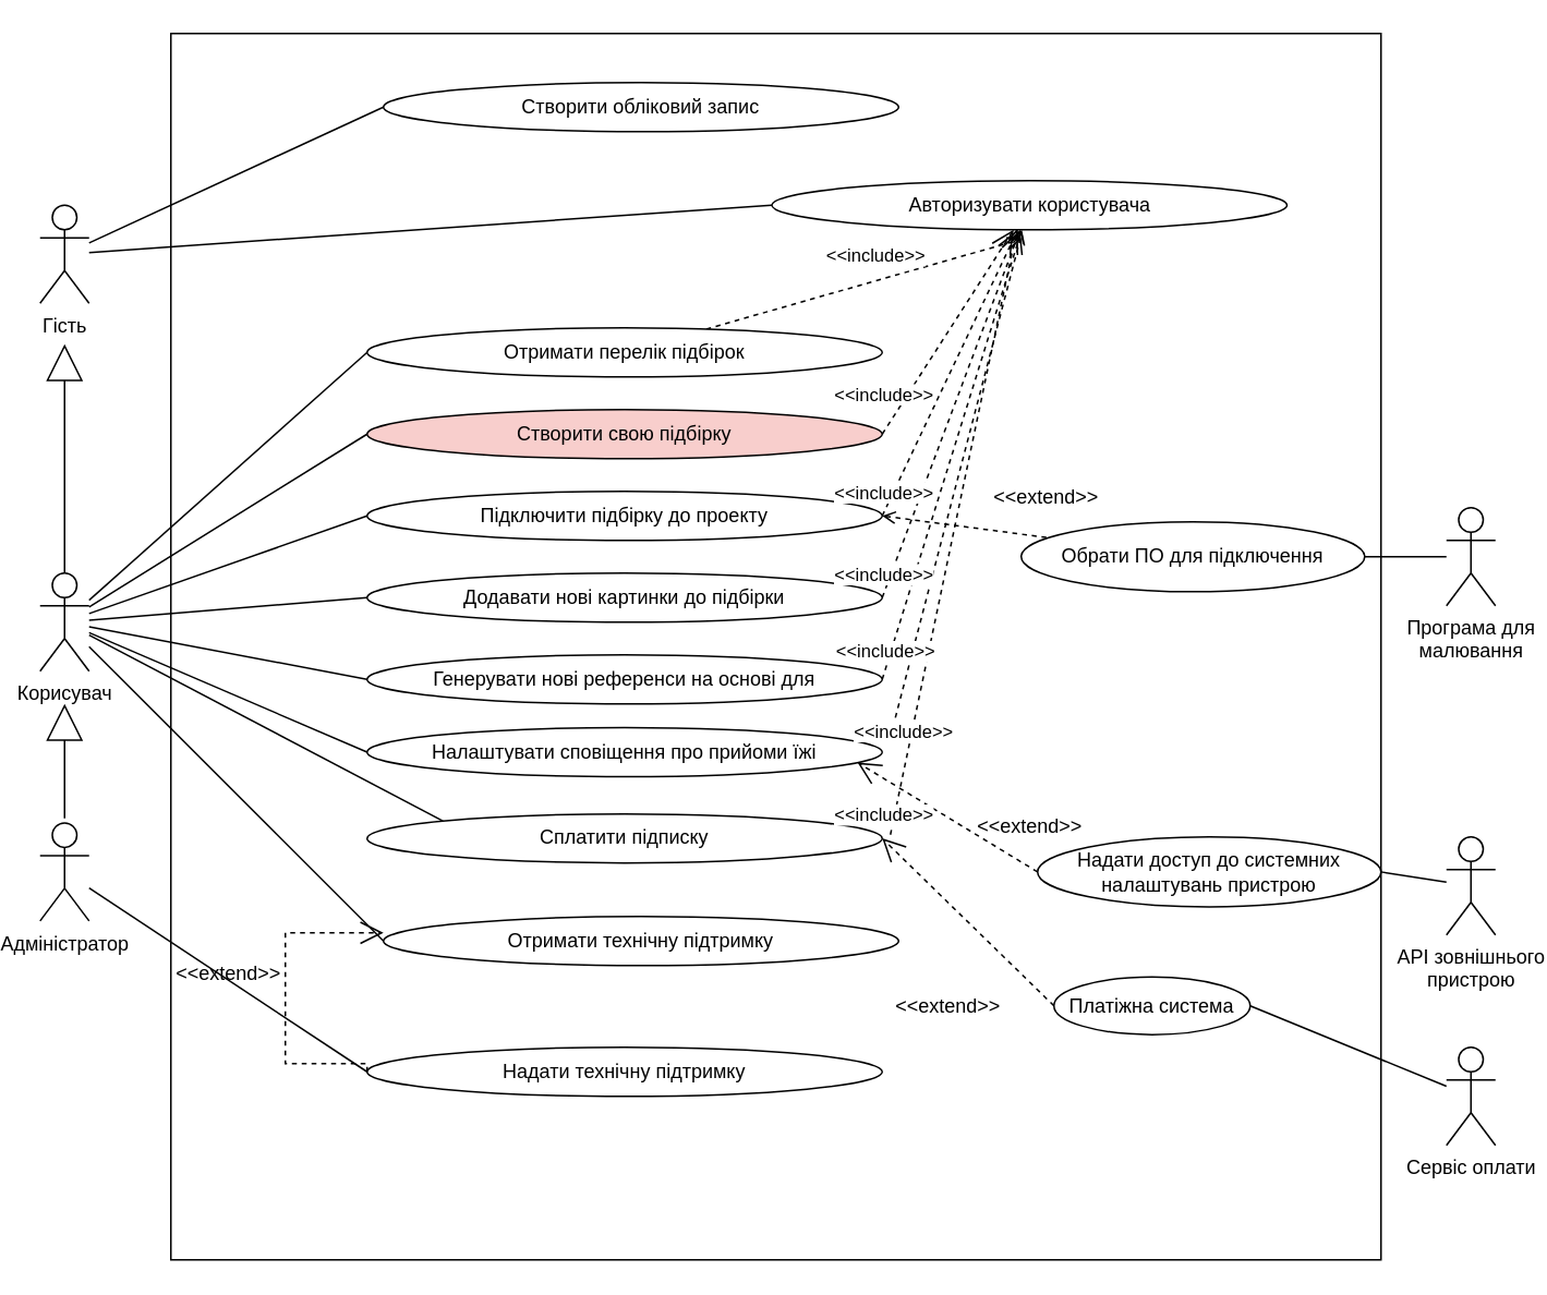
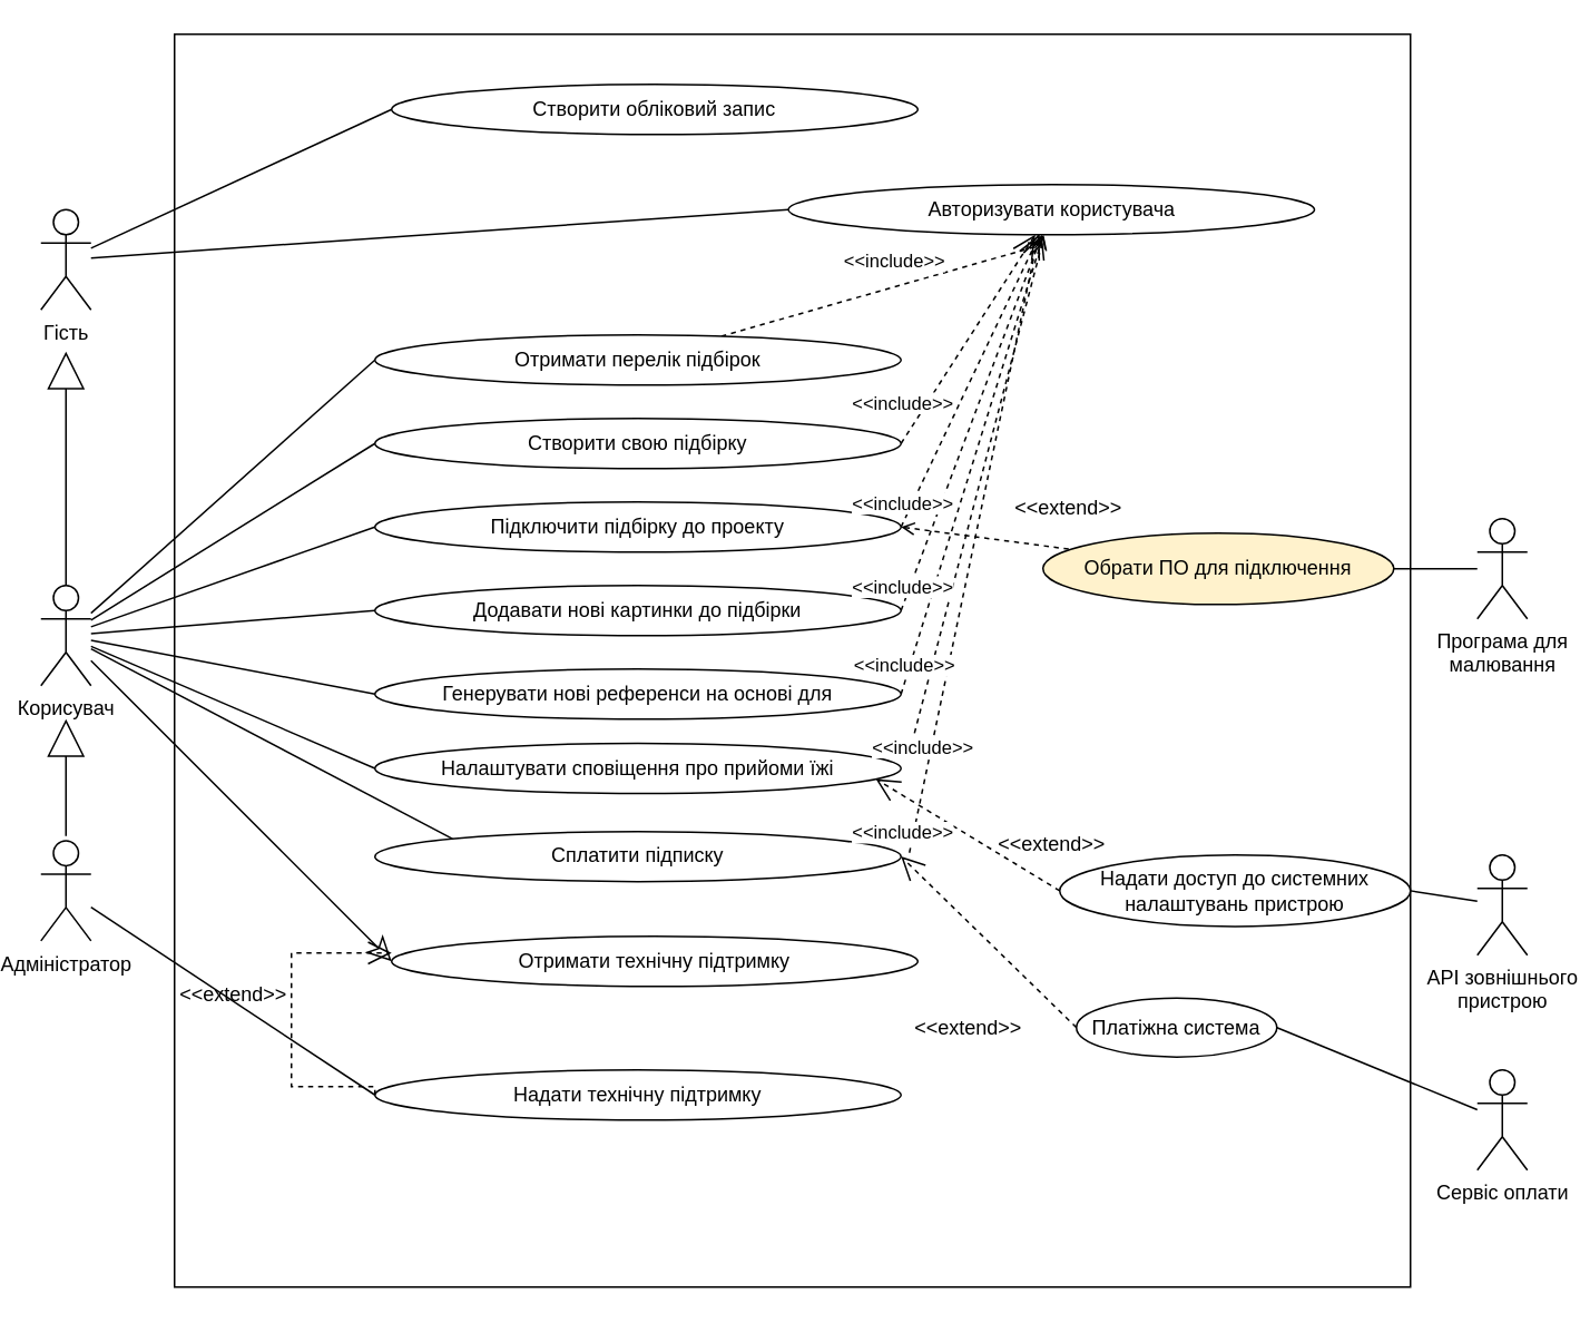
  <mxCell id="0" />
  <mxCell id="1" parent="0" />
  <mxCell id="2" value="" style="rounded=0;whiteSpace=wrap;html=1;" parent="1" vertex="1"><mxGeometry x="100" y="20" width="740" height="750" as="geometry" /></mxCell>
  <mxCell id="3" style="edgeStyle=orthogonalEdgeStyle;rounded=0;orthogonalLoop=1;jettySize=auto;html=1;exitX=0.5;exitY=0;exitDx=0;exitDy=0;exitPerimeter=0;strokeWidth=1;endSize=20;endArrow=block;endFill=0;" parent="1" source="11" edge="1"><mxGeometry relative="1" as="geometry"><mxPoint x="35" y="210" as="targetPoint" /></mxGeometry></mxCell>
  <mxCell id="4" style="edgeStyle=none;rounded=0;orthogonalLoop=1;jettySize=auto;html=1;entryX=0;entryY=0.5;entryDx=0;entryDy=0;strokeWidth=1;endArrow=none;endFill=0;endSize=12;" parent="1" source="11" target="20" edge="1"><mxGeometry relative="1" as="geometry" /></mxCell>
  <mxCell id="5" style="edgeStyle=none;rounded=0;orthogonalLoop=1;jettySize=auto;html=1;entryX=0;entryY=0.5;entryDx=0;entryDy=0;strokeWidth=1;endArrow=none;endFill=0;endSize=12;" parent="1" source="11" target="24" edge="1"><mxGeometry relative="1" as="geometry" /></mxCell>
  <mxCell id="6" style="edgeStyle=none;rounded=0;orthogonalLoop=1;jettySize=auto;html=1;entryX=0;entryY=0.5;entryDx=0;entryDy=0;strokeWidth=1;endArrow=none;endFill=0;endSize=12;" parent="1" source="11" target="22" edge="1"><mxGeometry relative="1" as="geometry" /></mxCell>
  <mxCell id="7" style="edgeStyle=none;rounded=0;orthogonalLoop=1;jettySize=auto;html=1;entryX=0;entryY=0.5;entryDx=0;entryDy=0;strokeWidth=1;endArrow=none;endFill=0;endSize=12;" parent="1" source="11" target="40" edge="1"><mxGeometry relative="1" as="geometry" /></mxCell>
  <mxCell id="8" style="edgeStyle=none;rounded=0;orthogonalLoop=1;jettySize=auto;html=1;entryX=0;entryY=0.5;entryDx=0;entryDy=0;strokeWidth=1;endArrow=none;endFill=0;endSize=12;" parent="1" source="11" target="26" edge="1"><mxGeometry relative="1" as="geometry" /></mxCell>
  <mxCell id="9" style="edgeStyle=none;rounded=0;orthogonalLoop=1;jettySize=auto;html=1;entryX=0;entryY=0.5;entryDx=0;entryDy=0;strokeWidth=1;endArrow=none;endFill=0;endSize=12;" parent="1" source="11" target="32" edge="1"><mxGeometry relative="1" as="geometry" /></mxCell>
  <mxCell id="10" style="edgeStyle=none;rounded=0;orthogonalLoop=1;jettySize=auto;html=1;entryX=0;entryY=0;entryDx=0;entryDy=0;strokeWidth=1;endArrow=none;endFill=0;endSize=12;" parent="1" source="11" target="28" edge="1"><mxGeometry relative="1" as="geometry" /></mxCell>
  <mxCell id="11" value="Корисувач" style="shape=umlActor;verticalLabelPosition=bottom;verticalAlign=top;html=1;outlineConnect=0;" parent="1" vertex="1"><mxGeometry x="20" y="350" width="30" height="60" as="geometry" /></mxCell>
  <mxCell id="12" style="edgeStyle=orthogonalEdgeStyle;rounded=0;orthogonalLoop=1;jettySize=auto;html=1;exitX=0.5;exitY=0;exitDx=0;exitDy=0;exitPerimeter=0;endArrow=block;endFill=0;endSize=20;" parent="1" edge="1"><mxGeometry relative="1" as="geometry"><mxPoint x="35" y="430" as="targetPoint" /><mxPoint x="35" y="500" as="sourcePoint" /><Array as="points"><mxPoint x="35" y="480" /><mxPoint x="35" y="480" /></Array></mxGeometry></mxCell>
- <mxCell id="13" style="rounded=0;orthogonalLoop=1;jettySize=auto;html=1;entryX=0;entryY=0.5;entryDx=0;entryDy=0;strokeWidth=1;endArrow=none;endFill=0;endSize=12;" parent="1" source="11" target="29" edge="1"><mxGeometry relative="1" as="geometry"><mxPoint x="70" y="480" as="sourcePoint" /></mxGeometry></mxCell>
+ <mxCell id="13" style="rounded=0;orthogonalLoop=1;jettySize=auto;html=1;entryX=0;entryY=0.5;entryDx=0;entryDy=0;strokeWidth=1;endArrow=classic;endFill=0;endSize=12;" parent="1" source="11" target="29" edge="1"><mxGeometry relative="1" as="geometry"><mxPoint x="70" y="480" as="sourcePoint" /></mxGeometry></mxCell>
  <mxCell id="14" style="edgeStyle=none;rounded=0;orthogonalLoop=1;jettySize=auto;html=1;entryX=0;entryY=0.5;entryDx=0;entryDy=0;strokeWidth=1;endArrow=none;endFill=0;endSize=12;" parent="1" source="15" target="30" edge="1"><mxGeometry relative="1" as="geometry" /></mxCell>
  <mxCell id="15" value="Адміністратор" style="shape=umlActor;verticalLabelPosition=bottom;verticalAlign=top;html=1;outlineConnect=0;" parent="1" vertex="1"><mxGeometry x="20" y="502.75" width="30" height="60" as="geometry" /></mxCell>
  <mxCell id="16" style="edgeStyle=none;rounded=0;orthogonalLoop=1;jettySize=auto;html=1;entryX=1;entryY=0.5;entryDx=0;entryDy=0;strokeWidth=1;endArrow=none;endFill=0;endSize=12;" parent="1" source="17" target="47" edge="1"><mxGeometry relative="1" as="geometry" /></mxCell>
  <mxCell id="17" value="Сервіс оплати" style="shape=umlActor;verticalLabelPosition=bottom;verticalAlign=top;html=1;outlineConnect=0;" parent="1" vertex="1"><mxGeometry x="880" y="640" width="30" height="60" as="geometry" /></mxCell>
  <mxCell id="18" value="Створити обліковий запис" style="ellipse;whiteSpace=wrap;html=1;" parent="1" vertex="1"><mxGeometry x="230" y="50" width="315" height="30" as="geometry" /></mxCell>
  <mxCell id="19" style="rounded=0;orthogonalLoop=1;jettySize=auto;html=1;entryX=0.483;entryY=1.2;entryDx=0;entryDy=0;entryPerimeter=0;dashed=1;endArrow=open;endFill=0;" edge="1" parent="1" source="20" target="35"><mxGeometry relative="1" as="geometry" /></mxCell>
  <mxCell id="20" value="Отримати перелік підбірок" style="ellipse;whiteSpace=wrap;html=1;" parent="1" vertex="1"><mxGeometry x="220" y="200" width="315" height="30" as="geometry" /></mxCell>
  <mxCell id="21" style="rounded=0;orthogonalLoop=1;jettySize=auto;html=1;exitX=1;exitY=0.5;exitDx=0;exitDy=0;dashed=1;strokeWidth=1;endArrow=open;endFill=0;endSize=12;" parent="1" source="22" edge="1" target="35"><mxGeometry relative="1" as="geometry"><mxPoint x="690" y="130" as="targetPoint" /></mxGeometry></mxCell>
  <mxCell id="22" value="Підключити підбірку до проекту" style="ellipse;whiteSpace=wrap;html=1;" parent="1" vertex="1"><mxGeometry x="220" y="300" width="315" height="30" as="geometry" /></mxCell>
  <mxCell id="23" style="rounded=0;orthogonalLoop=1;jettySize=auto;html=1;exitX=1;exitY=0.5;exitDx=0;exitDy=0;dashed=1;strokeWidth=1;endArrow=open;endFill=0;endSize=12;" parent="1" source="24" edge="1" target="35"><mxGeometry relative="1" as="geometry"><mxPoint x="690" y="130" as="targetPoint" /></mxGeometry></mxCell>
- <mxCell id="24" value="Створити свою підбірку" style="ellipse;whiteSpace=wrap;html=1;fillColor=#f8cecc;" parent="1" vertex="1"><mxGeometry x="220" y="250" width="315" height="30" as="geometry" /></mxCell>
+ <mxCell id="24" value="Створити свою підбірку" style="ellipse;whiteSpace=wrap;html=1;" parent="1" vertex="1"><mxGeometry x="220" y="250" width="315" height="30" as="geometry" /></mxCell>
  <mxCell id="25" style="rounded=0;orthogonalLoop=1;jettySize=auto;html=1;dashed=1;exitX=1;exitY=0.5;exitDx=0;exitDy=0;endArrow=open;endFill=0;" edge="1" parent="1" source="26" target="35"><mxGeometry relative="1" as="geometry"><mxPoint x="670" y="160" as="targetPoint" /></mxGeometry></mxCell>
  <mxCell id="26" value="Генерувати нові референси на основі для" style="ellipse;whiteSpace=wrap;html=1;" parent="1" vertex="1"><mxGeometry x="220" y="400" width="315" height="30" as="geometry" /></mxCell>
  <mxCell id="27" style="rounded=0;orthogonalLoop=1;jettySize=auto;html=1;dashed=1;entryX=0.476;entryY=0.978;entryDx=0;entryDy=0;entryPerimeter=0;endArrow=open;endFill=0;" edge="1" parent="1" target="35"><mxGeometry relative="1" as="geometry"><mxPoint x="680" y="160" as="targetPoint" /><mxPoint x="540" y="510" as="sourcePoint" /></mxGeometry></mxCell>
  <mxCell id="28" value="Сплатити підписку" style="ellipse;whiteSpace=wrap;html=1;" parent="1" vertex="1"><mxGeometry x="220" y="497.25" width="315" height="30" as="geometry" /></mxCell>
  <mxCell id="29" value="Отримати технічну підтримку" style="ellipse;whiteSpace=wrap;html=1;" parent="1" vertex="1"><mxGeometry x="230" y="560" width="315" height="30" as="geometry" /></mxCell>
  <mxCell id="30" value="Надати технічну підтримку" style="ellipse;whiteSpace=wrap;html=1;" parent="1" vertex="1"><mxGeometry x="220" y="640" width="315" height="30" as="geometry" /></mxCell>
  <mxCell id="31" style="rounded=0;orthogonalLoop=1;jettySize=auto;html=1;dashed=1;entryX=0.486;entryY=1.033;entryDx=0;entryDy=0;entryPerimeter=0;endArrow=open;endFill=0;" edge="1" parent="1" target="35"><mxGeometry relative="1" as="geometry"><mxPoint x="680" y="160" as="targetPoint" /><mxPoint x="540" y="450" as="sourcePoint" /></mxGeometry></mxCell>
  <mxCell id="32" value="Налаштувати сповіщення про прийоми їжі" style="ellipse;whiteSpace=wrap;html=1;" parent="1" vertex="1"><mxGeometry x="220" y="444.5" width="315" height="30" as="geometry" /></mxCell>
  <mxCell id="33" style="edgeStyle=none;rounded=0;orthogonalLoop=1;jettySize=auto;html=1;entryX=1;entryY=0.5;entryDx=0;entryDy=0;strokeWidth=1;endArrow=none;endFill=0;endSize=12;" parent="1" source="34" target="44" edge="1"><mxGeometry relative="1" as="geometry" /></mxCell>
  <mxCell id="34" value="API зовнішнього&lt;br&gt; пристрою" style="shape=umlActor;verticalLabelPosition=bottom;verticalAlign=top;html=1;outlineConnect=0;" parent="1" vertex="1"><mxGeometry x="880" y="511.38" width="30" height="60" as="geometry" /></mxCell>
  <mxCell id="35" value="Авторизувати користувача" style="ellipse;whiteSpace=wrap;html=1;" parent="1" vertex="1"><mxGeometry x="467.5" y="110" width="315" height="30" as="geometry" /></mxCell>
  <mxCell id="36" style="rounded=0;orthogonalLoop=1;jettySize=auto;html=1;entryX=0;entryY=0.5;entryDx=0;entryDy=0;strokeWidth=1;endArrow=none;endFill=0;endSize=20;" parent="1" source="38" target="18" edge="1"><mxGeometry relative="1" as="geometry" /></mxCell>
  <mxCell id="37" style="edgeStyle=none;rounded=0;orthogonalLoop=1;jettySize=auto;html=1;entryX=0;entryY=0.5;entryDx=0;entryDy=0;strokeWidth=1;endArrow=none;endFill=0;endSize=20;" parent="1" source="38" target="35" edge="1"><mxGeometry relative="1" as="geometry" /></mxCell>
  <mxCell id="38" value="Гість" style="shape=umlActor;verticalLabelPosition=bottom;verticalAlign=top;html=1;outlineConnect=0;" parent="1" vertex="1"><mxGeometry x="20" y="125" width="30" height="60" as="geometry" /></mxCell>
  <mxCell id="39" style="rounded=0;orthogonalLoop=1;jettySize=auto;html=1;exitX=1;exitY=0.5;exitDx=0;exitDy=0;dashed=1;strokeWidth=1;endArrow=open;endFill=0;endSize=12;" parent="1" source="40" target="35" edge="1"><mxGeometry relative="1" as="geometry"><mxPoint x="670" y="160" as="targetPoint" /></mxGeometry></mxCell>
  <mxCell id="40" value="Додавати нові картинки до підбірки" style="ellipse;whiteSpace=wrap;html=1;" parent="1" vertex="1"><mxGeometry x="220" y="350" width="315" height="30" as="geometry" /></mxCell>
  <mxCell id="41" value="&amp;lt;&amp;lt;include&amp;gt;&amp;gt;" style="edgeLabel;html=1;align=center;verticalAlign=middle;resizable=0;points=[];" parent="1" vertex="1" connectable="0"><mxGeometry x="535.001" y="240" as="geometry" /></mxCell>
  <mxCell id="42" value="&amp;lt;&amp;lt;include&amp;gt;&amp;gt;" style="edgeLabel;html=1;align=center;verticalAlign=middle;resizable=0;points=[];" parent="1" vertex="1" connectable="0"><mxGeometry x="535.001" y="350" as="geometry" /></mxCell>
  <mxCell id="43" style="edgeStyle=none;rounded=0;orthogonalLoop=1;jettySize=auto;html=1;exitX=0;exitY=0.5;exitDx=0;exitDy=0;entryX=0.952;entryY=0.712;entryDx=0;entryDy=0;dashed=1;strokeWidth=1;endArrow=open;endFill=0;endSize=12;entryPerimeter=0;" parent="1" source="44" target="32" edge="1"><mxGeometry relative="1" as="geometry" /></mxCell>
  <mxCell id="44" value="Надати доступ до системних налаштувань пристрою" style="ellipse;whiteSpace=wrap;html=1;" parent="1" vertex="1"><mxGeometry x="630" y="511.38" width="210" height="42.75" as="geometry" /></mxCell>
  <mxCell id="45" value="&amp;lt;&amp;lt;extend&amp;gt;&amp;gt;" style="text;html=1;align=center;verticalAlign=middle;resizable=0;points=[];autosize=1;strokeColor=none;fillColor=none;" parent="1" vertex="1"><mxGeometry x="530" y="600" width="90" height="30" as="geometry" /></mxCell>
  <mxCell id="46" style="edgeStyle=none;rounded=0;orthogonalLoop=1;jettySize=auto;html=1;exitX=0;exitY=0.5;exitDx=0;exitDy=0;entryX=1;entryY=0.5;entryDx=0;entryDy=0;dashed=1;strokeWidth=1;endArrow=open;endFill=0;endSize=12;" parent="1" source="47" target="28" edge="1"><mxGeometry relative="1" as="geometry" /></mxCell>
  <mxCell id="47" value="Платіжна система" style="ellipse;whiteSpace=wrap;html=1;" parent="1" vertex="1"><mxGeometry x="640" y="597" width="120" height="35.25" as="geometry" /></mxCell>
  <mxCell id="48" value="&amp;lt;&amp;lt;include&amp;gt;&amp;gt;" style="edgeLabel;html=1;align=center;verticalAlign=middle;resizable=0;points=[];" parent="1" vertex="1" connectable="0"><mxGeometry x="530.003" y="155" as="geometry" /></mxCell>
  <mxCell id="49" value="&amp;lt;&amp;lt;extend&amp;gt;&amp;gt;" style="text;html=1;align=center;verticalAlign=middle;resizable=0;points=[];autosize=1;strokeColor=none;fillColor=none;" parent="1" vertex="1"><mxGeometry x="580" y="490" width="90" height="30" as="geometry" /></mxCell>
  <mxCell id="50" value="&amp;lt;&amp;lt;include&amp;gt;&amp;gt;" style="edgeLabel;html=1;align=center;verticalAlign=middle;resizable=0;points=[];" parent="1" vertex="1" connectable="0"><mxGeometry x="535.001" y="300" as="geometry" /></mxCell>
  <mxCell id="51" value="&amp;lt;&amp;lt;extend&amp;gt;&amp;gt;" style="text;html=1;align=center;verticalAlign=middle;resizable=0;points=[];autosize=1;strokeColor=none;fillColor=none;" vertex="1" parent="1"><mxGeometry x="90" y="580" width="90" height="30" as="geometry" /></mxCell>
  <mxCell id="52" style="edgeStyle=orthogonalEdgeStyle;rounded=0;orthogonalLoop=1;jettySize=auto;html=1;dashed=1;strokeWidth=1;endArrow=open;endFill=0;endSize=12;exitX=0;exitY=0.5;exitDx=0;exitDy=0;" edge="1" parent="1" source="30"><mxGeometry relative="1" as="geometry"><Array as="points"><mxPoint x="220" y="650" /><mxPoint x="170" y="650" /><mxPoint x="170" y="570" /></Array><mxPoint x="220" y="660" as="sourcePoint" /><mxPoint x="230" y="570" as="targetPoint" /></mxGeometry></mxCell>
  <mxCell id="53" value="&amp;lt;&amp;lt;include&amp;gt;&amp;gt;" style="edgeLabel;html=1;align=center;verticalAlign=middle;resizable=0;points=[];" vertex="1" connectable="0" parent="1"><mxGeometry x="535.001" y="340" as="geometry"><mxPoint x="1" y="57" as="offset" /></mxGeometry></mxCell>
  <mxCell id="54" value="&amp;lt;&amp;lt;include&amp;gt;&amp;gt;" style="edgeLabel;html=1;align=center;verticalAlign=middle;resizable=0;points=[];" vertex="1" connectable="0" parent="1"><mxGeometry x="555.001" y="370" as="geometry"><mxPoint x="-8" y="76" as="offset" /></mxGeometry></mxCell>
  <mxCell id="55" value="&amp;lt;&amp;lt;include&amp;gt;&amp;gt;" style="edgeLabel;html=1;align=center;verticalAlign=middle;resizable=0;points=[];" vertex="1" connectable="0" parent="1"><mxGeometry x="535.001" y="497.25" as="geometry" /></mxCell>
  <mxCell id="56" style="edgeStyle=none;rounded=0;orthogonalLoop=1;jettySize=auto;html=1;entryX=1;entryY=0.5;entryDx=0;entryDy=0;endArrow=none;endFill=0;" edge="1" parent="1" source="57" target="59"><mxGeometry relative="1" as="geometry" /></mxCell>
  <mxCell id="57" value="Програма для&lt;br&gt; малювання" style="shape=umlActor;verticalLabelPosition=bottom;verticalAlign=top;html=1;outlineConnect=0;" vertex="1" parent="1"><mxGeometry x="880" y="310" width="30" height="60" as="geometry" /></mxCell>
  <mxCell id="58" style="edgeStyle=none;rounded=0;orthogonalLoop=1;jettySize=auto;html=1;endArrow=none;endFill=0;startArrow=open;startFill=0;dashed=1;exitX=1;exitY=0.5;exitDx=0;exitDy=0;" edge="1" parent="1" source="22" target="59"><mxGeometry relative="1" as="geometry" /></mxCell>
- <mxCell id="59" value="Обрати ПО для підключення" style="ellipse;whiteSpace=wrap;html=1;" vertex="1" parent="1"><mxGeometry x="620" y="318.63" width="210" height="42.75" as="geometry" /></mxCell>
+ <mxCell id="59" value="Обрати ПО для підключення" style="ellipse;whiteSpace=wrap;html=1;fillColor=#fff2cc;" vertex="1" parent="1"><mxGeometry x="620" y="318.63" width="210" height="42.75" as="geometry" /></mxCell>
  <mxCell id="60" value="&amp;lt;&amp;lt;extend&amp;gt;&amp;gt;" style="text;html=1;align=center;verticalAlign=middle;resizable=0;points=[];autosize=1;strokeColor=none;fillColor=none;" vertex="1" parent="1"><mxGeometry x="590" y="288.63" width="90" height="30" as="geometry" /></mxCell>
